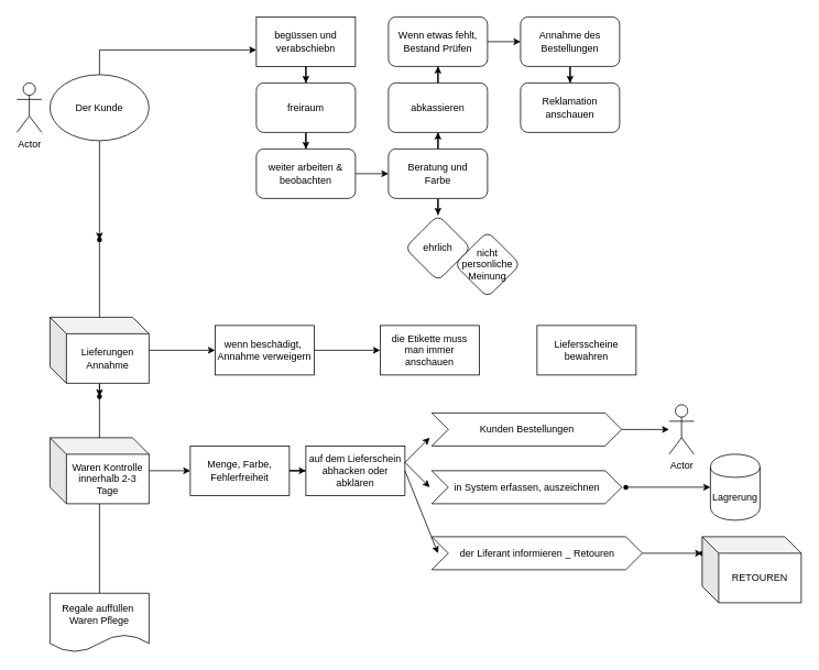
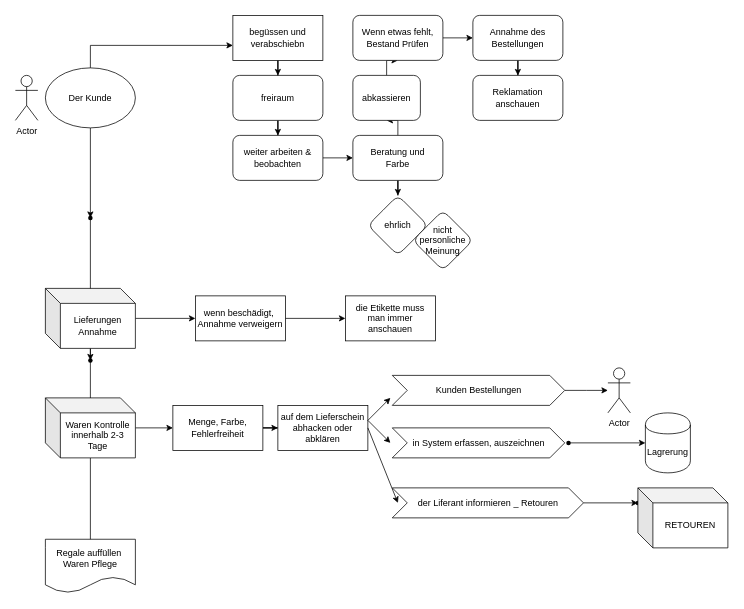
  <mxCell id="0" />
  <mxCell id="1" parent="0" />
  <mxCell id="2" value="" style="edgeStyle=orthogonalEdgeStyle;rounded=0;orthogonalLoop=1;jettySize=auto;html=1;" edge="1" parent="1" source="4" target="8"><mxGeometry relative="1" as="geometry"><Array as="points"><mxPoint x="120" y="60" /></Array></mxGeometry></mxCell>
  <mxCell id="3" value="" style="edgeStyle=orthogonalEdgeStyle;rounded=0;orthogonalLoop=1;jettySize=auto;html=1;" edge="1" parent="1" source="4" target="25"><mxGeometry relative="1" as="geometry" /></mxCell>
  <mxCell id="4" value="Der Kunde" style="ellipse;whiteSpace=wrap;html=1;rotation=0;" vertex="1" parent="1"><mxGeometry x="60" y="90" width="120" height="80" as="geometry" /></mxCell>
  <mxCell id="5" value="" style="edgeStyle=orthogonalEdgeStyle;rounded=0;orthogonalLoop=1;jettySize=auto;html=1;" edge="1" parent="1" source="6" target="17"><mxGeometry relative="1" as="geometry" /></mxCell>
  <mxCell id="6" value="freiraum" style="rounded=1;whiteSpace=wrap;html=1;" vertex="1" parent="1"><mxGeometry x="310" y="100" width="120" height="60" as="geometry" /></mxCell>
  <mxCell id="7" value="" style="edgeStyle=orthogonalEdgeStyle;rounded=0;orthogonalLoop=1;jettySize=auto;html=1;" edge="1" parent="1" source="8" target="6"><mxGeometry relative="1" as="geometry" /></mxCell>
  <mxCell id="8" value="&lt;span&gt;begüssen und verabschiebn&lt;/span&gt;" style="whiteSpace=wrap;html=1;" vertex="1" parent="1"><mxGeometry x="310" y="20" width="120" height="60" as="geometry" /></mxCell>
  <mxCell id="9" value="" style="edgeStyle=orthogonalEdgeStyle;rounded=0;orthogonalLoop=1;jettySize=auto;html=1;" edge="1" parent="1" source="11" target="13"><mxGeometry relative="1" as="geometry" /></mxCell>
  <mxCell id="10" value="" style="edgeStyle=orthogonalEdgeStyle;rounded=0;orthogonalLoop=1;jettySize=auto;html=1;" edge="1" parent="1" source="11" target="21"><mxGeometry relative="1" as="geometry" /></mxCell>
  <mxCell id="11" value="Beratung und&lt;br&gt;Farbe" style="rounded=1;whiteSpace=wrap;html=1;" vertex="1" parent="1"><mxGeometry x="470" y="180" width="120" height="60" as="geometry" /></mxCell>
  <mxCell id="12" value="" style="edgeStyle=orthogonalEdgeStyle;rounded=0;orthogonalLoop=1;jettySize=auto;html=1;" edge="1" parent="1" source="13" target="15"><mxGeometry relative="1" as="geometry" /></mxCell>
- <mxCell id="13" value="abkassieren" style="rounded=1;whiteSpace=wrap;html=1;" vertex="1" parent="1"><mxGeometry x="470" y="100" width="120" height="60" as="geometry" /></mxCell>
+ <mxCell id="13" value="abkassieren" style="rounded=1;whiteSpace=wrap;html=1;" vertex="1" parent="1"><mxGeometry x="470" y="100" width="90" height="60" as="geometry" /></mxCell>
  <mxCell id="14" value="" style="edgeStyle=orthogonalEdgeStyle;rounded=0;orthogonalLoop=1;jettySize=auto;html=1;" edge="1" parent="1" source="15" target="19"><mxGeometry relative="1" as="geometry" /></mxCell>
  <mxCell id="15" value="&lt;span&gt;Wenn etwas fehlt, Bestand Prüfen&lt;/span&gt;" style="rounded=1;whiteSpace=wrap;html=1;" vertex="1" parent="1"><mxGeometry x="470" y="20" width="120" height="60" as="geometry" /></mxCell>
  <mxCell id="16" value="" style="edgeStyle=orthogonalEdgeStyle;rounded=0;orthogonalLoop=1;jettySize=auto;html=1;" edge="1" parent="1" source="17" target="11"><mxGeometry relative="1" as="geometry" /></mxCell>
  <mxCell id="17" value="weiter arbeiten &amp;amp;&lt;br&gt;beobachten" style="rounded=1;whiteSpace=wrap;html=1;" vertex="1" parent="1"><mxGeometry x="310" y="180" width="120" height="60" as="geometry" /></mxCell>
  <mxCell id="18" value="" style="edgeStyle=orthogonalEdgeStyle;rounded=0;orthogonalLoop=1;jettySize=auto;html=1;" edge="1" parent="1" source="19" target="20"><mxGeometry relative="1" as="geometry" /></mxCell>
  <mxCell id="19" value="&lt;span&gt;Annahme des Bestellungen&lt;/span&gt;" style="rounded=1;whiteSpace=wrap;html=1;" vertex="1" parent="1"><mxGeometry x="630" y="20" width="120" height="60" as="geometry" /></mxCell>
  <mxCell id="20" value="Reklamation anschauen" style="rounded=1;whiteSpace=wrap;html=1;" vertex="1" parent="1"><mxGeometry x="630" y="100" width="120" height="60" as="geometry" /></mxCell>
  <mxCell id="21" value="ehrlich" style="rhombus;whiteSpace=wrap;html=1;rounded=1;" vertex="1" parent="1"><mxGeometry x="490" y="260" width="80" height="80" as="geometry" /></mxCell>
  <mxCell id="22" value="nicht personliche Meinung" style="rhombus;whiteSpace=wrap;html=1;rounded=1;" vertex="1" parent="1"><mxGeometry x="550" y="280" width="80" height="80" as="geometry" /></mxCell>
  <mxCell id="23" value="Actor" style="shape=umlActor;verticalLabelPosition=bottom;verticalAlign=top;html=1;outlineConnect=0;" vertex="1" parent="1"><mxGeometry x="20" y="100" width="30" height="60" as="geometry" /></mxCell>
  <mxCell id="24" value="" style="edgeStyle=orthogonalEdgeStyle;rounded=0;orthogonalLoop=1;jettySize=auto;html=1;" edge="1" parent="1" source="25" target="26"><mxGeometry relative="1" as="geometry" /></mxCell>
  <mxCell id="25" value="" style="shape=waypoint;size=6;pointerEvents=1;points=[];fillColor=#ffffff;resizable=0;rotatable=0;perimeter=centerPerimeter;snapToPoint=1;" vertex="1" parent="1"><mxGeometry x="100" y="270" width="40" height="40" as="geometry" /></mxCell>
  <mxCell id="26" value="" style="shape=waypoint;size=6;pointerEvents=1;points=[];fillColor=#ffffff;resizable=0;rotatable=0;perimeter=centerPerimeter;snapToPoint=1;" vertex="1" parent="1"><mxGeometry x="100" y="460" width="40" height="40" as="geometry" /></mxCell>
  <mxCell id="27" value="" style="edgeStyle=orthogonalEdgeStyle;rounded=0;orthogonalLoop=1;jettySize=auto;html=1;" edge="1" parent="1" source="29" target="30"><mxGeometry relative="1" as="geometry" /></mxCell>
  <mxCell id="28" value="" style="edgeStyle=orthogonalEdgeStyle;rounded=0;orthogonalLoop=1;jettySize=auto;html=1;" edge="1" parent="1" source="29" target="32"><mxGeometry relative="1" as="geometry" /></mxCell>
  <mxCell id="29" value="Lieferungen Annahme" style="shape=cube;whiteSpace=wrap;html=1;boundedLbl=1;backgroundOutline=1;darkOpacity=0.05;darkOpacity2=0.1;" vertex="1" parent="1"><mxGeometry x="60" y="384" width="120" height="80" as="geometry" /></mxCell>
  <mxCell id="30" value="" style="shape=waypoint;size=6;pointerEvents=1;points=[];fillColor=#ffffff;resizable=0;rotatable=0;perimeter=centerPerimeter;snapToPoint=1;" vertex="1" parent="1"><mxGeometry x="100" y="730" width="40" height="40" as="geometry" /></mxCell>
  <mxCell id="31" value="" style="edgeStyle=orthogonalEdgeStyle;rounded=0;orthogonalLoop=1;jettySize=auto;html=1;" edge="1" parent="1" source="32" target="33"><mxGeometry relative="1" as="geometry" /></mxCell>
  <mxCell id="32" value="wenn beschädigt,&amp;nbsp;&lt;br&gt;Annahme verweigern" style="whiteSpace=wrap;html=1;" vertex="1" parent="1"><mxGeometry x="260" y="394" width="120" height="60" as="geometry" /></mxCell>
  <mxCell id="33" value="die Etikette muss man immer anschauen" style="whiteSpace=wrap;html=1;" vertex="1" parent="1"><mxGeometry x="460" y="394" width="120" height="60" as="geometry" /></mxCell>
- <mxCell id="34" value="Liefersscheine bewahren" style="whiteSpace=wrap;html=1;" vertex="1" parent="1"><mxGeometry x="650" y="394" width="120" height="60" as="geometry" /></mxCell>
  <mxCell id="35" value="" style="edgeStyle=orthogonalEdgeStyle;rounded=0;orthogonalLoop=1;jettySize=auto;html=1;" edge="1" parent="1" source="36" target="38"><mxGeometry relative="1" as="geometry" /></mxCell>
  <mxCell id="36" value="Waren Kontrolle&lt;br&gt;innerhalb 2-3 Tage" style="shape=cube;whiteSpace=wrap;html=1;boundedLbl=1;backgroundOutline=1;darkOpacity=0.05;darkOpacity2=0.1;" vertex="1" parent="1"><mxGeometry x="60" y="530" width="120" height="80" as="geometry" /></mxCell>
  <mxCell id="37" value="" style="edgeStyle=orthogonalEdgeStyle;rounded=0;orthogonalLoop=1;jettySize=auto;html=1;" edge="1" parent="1" source="38" target="39"><mxGeometry relative="1" as="geometry" /></mxCell>
  <mxCell id="38" value="Menge, Farbe, Fehlerfreiheit" style="whiteSpace=wrap;html=1;" vertex="1" parent="1"><mxGeometry x="230" y="540" width="120" height="60" as="geometry" /></mxCell>
  <mxCell id="39" value="auf dem Lieferschein abhacken oder abklären" style="whiteSpace=wrap;html=1;" vertex="1" parent="1"><mxGeometry x="370" y="540" width="120" height="60" as="geometry" /></mxCell>
  <mxCell id="40" value="" style="edgeStyle=orthogonalEdgeStyle;rounded=0;orthogonalLoop=1;jettySize=auto;html=1;" edge="1" parent="1" source="41" target="43"><mxGeometry relative="1" as="geometry" /></mxCell>
  <mxCell id="41" value="" style="shape=waypoint;size=6;pointerEvents=1;points=[];fillColor=#ffffff;resizable=0;rotatable=0;perimeter=centerPerimeter;snapToPoint=1;" vertex="1" parent="1"><mxGeometry x="737.5" y="570" width="40" height="40" as="geometry" /></mxCell>
  <mxCell id="42" value="" style="endArrow=classic;html=1;" edge="1" parent="1"><mxGeometry width="50" height="50" relative="1" as="geometry"><mxPoint x="490" y="560" as="sourcePoint" /><mxPoint x="520" y="590" as="targetPoint" /></mxGeometry></mxCell>
  <mxCell id="43" value="Lagrerung" style="shape=cylinder;whiteSpace=wrap;html=1;boundedLbl=1;backgroundOutline=1;" vertex="1" parent="1"><mxGeometry x="860" y="550" width="60" height="80" as="geometry" /></mxCell>
  <mxCell id="44" value="in System erfassen, auszeichnen" style="shape=step;perimeter=stepPerimeter;whiteSpace=wrap;html=1;fixedSize=1;" vertex="1" parent="1"><mxGeometry x="522.5" y="570" width="230" height="40" as="geometry" /></mxCell>
  <mxCell id="45" value="" style="endArrow=classic;html=1;" edge="1" parent="1"><mxGeometry width="50" height="50" relative="1" as="geometry"><mxPoint x="490" y="560" as="sourcePoint" /><mxPoint x="520" y="530" as="targetPoint" /></mxGeometry></mxCell>
  <mxCell id="46" value="" style="edgeStyle=orthogonalEdgeStyle;rounded=0;orthogonalLoop=1;jettySize=auto;html=1;" edge="1" parent="1" source="47" target="53"><mxGeometry relative="1" as="geometry" /></mxCell>
  <mxCell id="47" value="der Liferant informieren _ Retouren" style="shape=step;perimeter=stepPerimeter;whiteSpace=wrap;html=1;fixedSize=1;" vertex="1" parent="1"><mxGeometry x="522.5" y="650" width="255" height="40" as="geometry" /></mxCell>
  <mxCell id="48" value="Regale auffüllen&amp;nbsp;&lt;br&gt;Waren Pflege" style="shape=document;whiteSpace=wrap;html=1;boundedLbl=1;" vertex="1" parent="1"><mxGeometry x="60" y="718.5" width="120" height="71.5" as="geometry" /></mxCell>
  <mxCell id="49" value="" style="edgeStyle=orthogonalEdgeStyle;rounded=0;orthogonalLoop=1;jettySize=auto;html=1;" edge="1" parent="1" source="50"><mxGeometry relative="1" as="geometry"><mxPoint x="810" y="520" as="targetPoint" /></mxGeometry></mxCell>
  <mxCell id="50" value="Kunden Bestellungen" style="shape=step;perimeter=stepPerimeter;whiteSpace=wrap;html=1;fixedSize=1;" vertex="1" parent="1"><mxGeometry x="522.5" y="500" width="230" height="40" as="geometry" /></mxCell>
  <mxCell id="51" value="Actor" style="shape=umlActor;verticalLabelPosition=bottom;verticalAlign=top;html=1;outlineConnect=0;" vertex="1" parent="1"><mxGeometry x="810" y="490" width="30" height="60" as="geometry" /></mxCell>
  <mxCell id="52" value="" style="endArrow=classic;html=1;exitX=1;exitY=0.5;exitDx=0;exitDy=0;" edge="1" parent="1" source="39"><mxGeometry width="50" height="50" relative="1" as="geometry"><mxPoint x="420" y="650" as="sourcePoint" /><mxPoint x="530" y="670" as="targetPoint" /></mxGeometry></mxCell>
  <mxCell id="53" value="" style="shape=waypoint;size=6;pointerEvents=1;points=[];fillColor=#ffffff;resizable=0;rotatable=0;perimeter=centerPerimeter;snapToPoint=1;" vertex="1" parent="1"><mxGeometry x="830" y="650" width="40" height="40" as="geometry" /></mxCell>
  <mxCell id="54" value="RETOUREN" style="shape=cube;whiteSpace=wrap;html=1;boundedLbl=1;backgroundOutline=1;darkOpacity=0.05;darkOpacity2=0.1;" vertex="1" parent="1"><mxGeometry x="850" y="650" width="120" height="80" as="geometry" /></mxCell>
